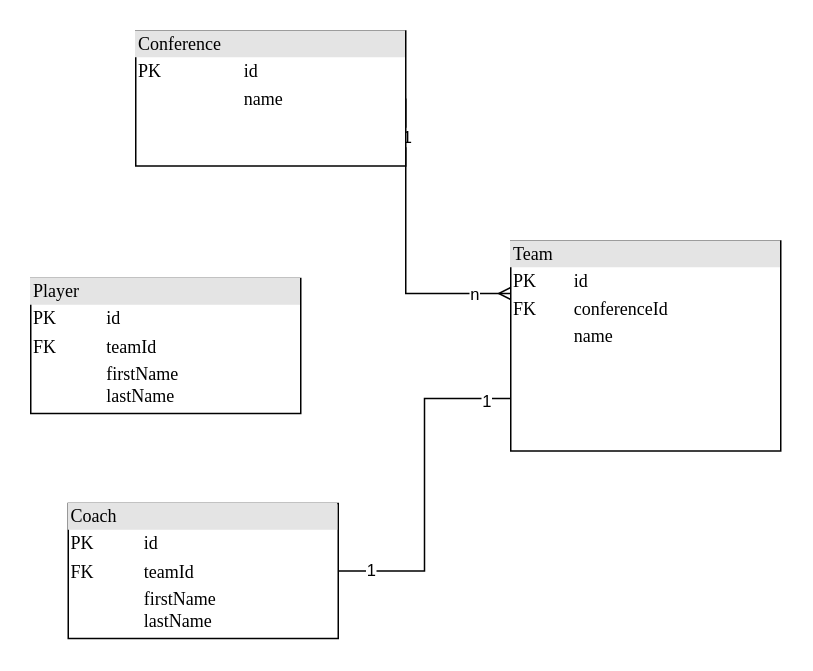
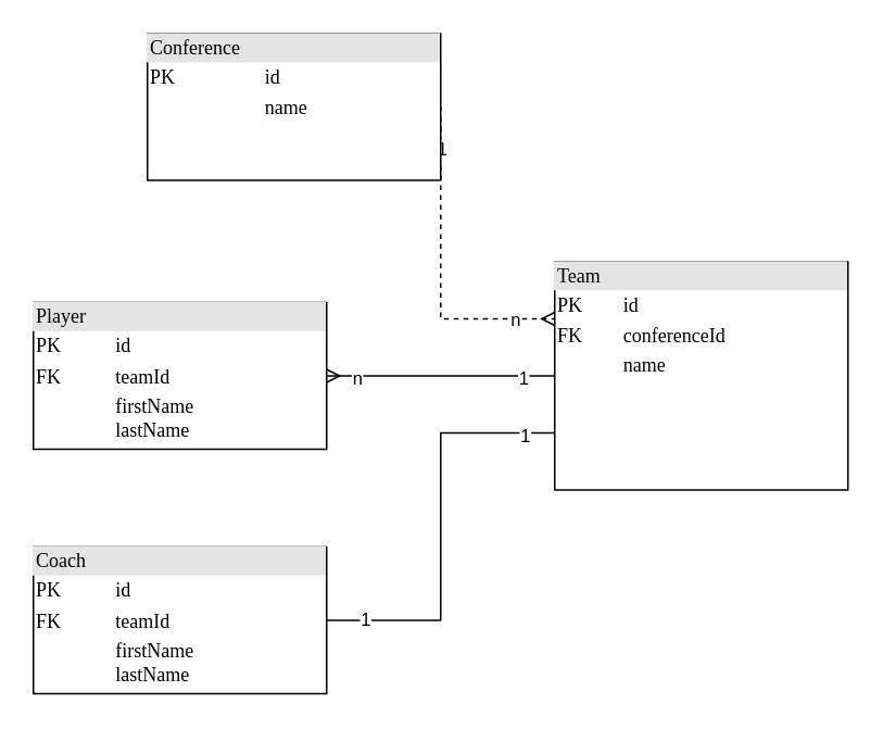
  <mxCell id="0" />
  <mxCell id="1" parent="0" />
  <mxCell id="2" value="&lt;div style=&quot;box-sizing: border-box ; width: 100% ; background: #e4e4e4 ; padding: 2px&quot;&gt;Player&lt;/div&gt;&lt;table style=&quot;width: 100% ; font-size: 1em&quot; cellpadding=&quot;2&quot; cellspacing=&quot;0&quot;&gt;&lt;tbody&gt;&lt;tr&gt;&lt;td&gt;PK&lt;/td&gt;&lt;td&gt;id&lt;/td&gt;&lt;/tr&gt;&lt;tr&gt;&lt;td&gt;FK&lt;/td&gt;&lt;td&gt;teamId&lt;/td&gt;&lt;/tr&gt;&lt;tr&gt;&lt;td&gt;&lt;/td&gt;&lt;td&gt;firstName&lt;br&gt;lastName&lt;br&gt;&lt;/td&gt;&lt;/tr&gt;&lt;/tbody&gt;&lt;/table&gt;" style="verticalAlign=top;align=left;overflow=fill;html=1;rounded=0;shadow=0;comic=0;labelBackgroundColor=none;strokeWidth=1;fontFamily=Verdana;fontSize=12" parent="1" vertex="1"><mxGeometry x="20" y="185" width="180" height="90" as="geometry" /></mxCell>
+ <mxCell id="3" style="edgeStyle=orthogonalEdgeStyle;rounded=0;orthogonalLoop=1;jettySize=auto;html=1;exitX=0;exitY=0.5;exitDx=0;exitDy=0;endArrow=ERmany;endFill=0;" edge="1" parent="1" source="9" target="2"><mxGeometry relative="1" as="geometry" /></mxCell>
+ <mxCell id="4" value="1" style="edgeLabel;html=1;align=center;verticalAlign=middle;resizable=0;points=[];" vertex="1" connectable="0" parent="3"><mxGeometry x="-0.714" y="1" relative="1" as="geometry"><mxPoint as="offset" /></mxGeometry></mxCell>
+ <mxCell id="5" value="n" style="edgeLabel;html=1;align=center;verticalAlign=middle;resizable=0;points=[];" vertex="1" connectable="0" parent="3"><mxGeometry x="0.743" y="1" relative="1" as="geometry"><mxPoint as="offset" /></mxGeometry></mxCell>
  <mxCell id="6" style="edgeStyle=orthogonalEdgeStyle;rounded=0;orthogonalLoop=1;jettySize=auto;html=1;exitX=0;exitY=0.75;exitDx=0;exitDy=0;entryX=1;entryY=0.5;entryDx=0;entryDy=0;endArrow=none;endFill=0;" edge="1" parent="1" source="9" target="14"><mxGeometry relative="1" as="geometry" /></mxCell>
  <mxCell id="7" value="1" style="edgeLabel;html=1;align=center;verticalAlign=middle;resizable=0;points=[];" vertex="1" connectable="0" parent="6"><mxGeometry x="0.82" y="-1" relative="1" as="geometry"><mxPoint as="offset" /></mxGeometry></mxCell>
  <mxCell id="8" value="1" style="edgeLabel;html=1;align=center;verticalAlign=middle;resizable=0;points=[];" vertex="1" connectable="0" parent="6"><mxGeometry x="-0.851" y="1" relative="1" as="geometry"><mxPoint as="offset" /></mxGeometry></mxCell>
  <mxCell id="9" value="&lt;div style=&quot;box-sizing: border-box ; width: 100% ; background: #e4e4e4 ; padding: 2px&quot;&gt;Team&lt;/div&gt;&lt;table style=&quot;width: 100% ; font-size: 1em&quot; cellpadding=&quot;2&quot; cellspacing=&quot;0&quot;&gt;&lt;tbody&gt;&lt;tr&gt;&lt;td&gt;PK&lt;/td&gt;&lt;td&gt;id&lt;/td&gt;&lt;/tr&gt;&lt;tr&gt;&lt;td&gt;FK&lt;/td&gt;&lt;td&gt;conferenceId&lt;/td&gt;&lt;/tr&gt;&lt;tr&gt;&lt;td&gt;&lt;/td&gt;&lt;td&gt;name&lt;/td&gt;&lt;/tr&gt;&lt;tr&gt;&lt;td&gt;&lt;br&gt;&lt;/td&gt;&lt;td&gt;&lt;br&gt;&lt;/td&gt;&lt;/tr&gt;&lt;tr&gt;&lt;td&gt;&lt;br&gt;&lt;/td&gt;&lt;td&gt;&lt;br&gt;&lt;/td&gt;&lt;/tr&gt;&lt;tr&gt;&lt;td&gt;&lt;br&gt;&lt;/td&gt;&lt;td&gt;&lt;br&gt;&lt;/td&gt;&lt;/tr&gt;&lt;/tbody&gt;&lt;/table&gt;" style="verticalAlign=top;align=left;overflow=fill;html=1;rounded=0;shadow=0;comic=0;labelBackgroundColor=none;strokeWidth=1;fontFamily=Verdana;fontSize=12" parent="1" vertex="1"><mxGeometry x="340" y="160" width="180" height="140" as="geometry" /></mxCell>
- <mxCell id="10" style="edgeStyle=orthogonalEdgeStyle;rounded=0;orthogonalLoop=1;jettySize=auto;html=1;exitX=1;exitY=0.5;exitDx=0;exitDy=0;entryX=0;entryY=0.25;entryDx=0;entryDy=0;endArrow=ERmany;endFill=0;" edge="1" parent="1" source="13" target="9"><mxGeometry relative="1" as="geometry"><Array as="points"><mxPoint x="270" y="80" /><mxPoint x="270" y="195" /></Array></mxGeometry></mxCell>
+ <mxCell id="10" style="edgeStyle=orthogonalEdgeStyle;rounded=0;orthogonalLoop=1;jettySize=auto;html=1;exitX=1;exitY=0.5;exitDx=0;exitDy=0;entryX=0;entryY=0.25;entryDx=0;entryDy=0;endArrow=ERmany;endFill=0;dashed=1;" edge="1" parent="1" source="13" target="9"><mxGeometry relative="1" as="geometry"><Array as="points"><mxPoint x="270" y="80" /><mxPoint x="270" y="195" /></Array></mxGeometry></mxCell>
  <mxCell id="11" value="1" style="edgeLabel;html=1;align=center;verticalAlign=middle;resizable=0;points=[];" vertex="1" connectable="0" parent="10"><mxGeometry x="-0.749" relative="1" as="geometry"><mxPoint as="offset" /></mxGeometry></mxCell>
  <mxCell id="12" value="n" style="edgeLabel;html=1;align=center;verticalAlign=middle;resizable=0;points=[];" vertex="1" connectable="0" parent="10"><mxGeometry x="0.749" relative="1" as="geometry"><mxPoint as="offset" /></mxGeometry></mxCell>
  <mxCell id="13" value="&lt;div style=&quot;box-sizing: border-box ; width: 100% ; background: #e4e4e4 ; padding: 2px&quot;&gt;Conference&lt;/div&gt;&lt;table style=&quot;width: 100% ; font-size: 1em&quot; cellpadding=&quot;2&quot; cellspacing=&quot;0&quot;&gt;&lt;tbody&gt;&lt;tr&gt;&lt;td&gt;PK&lt;/td&gt;&lt;td&gt;id&lt;/td&gt;&lt;/tr&gt;&lt;tr&gt;&lt;td&gt;&lt;br&gt;&lt;/td&gt;&lt;td&gt;name&lt;/td&gt;&lt;/tr&gt;&lt;tr&gt;&lt;td&gt;&lt;/td&gt;&lt;td&gt;&lt;br&gt;&lt;/td&gt;&lt;/tr&gt;&lt;/tbody&gt;&lt;/table&gt;" style="verticalAlign=top;align=left;overflow=fill;html=1;rounded=0;shadow=0;comic=0;labelBackgroundColor=none;strokeWidth=1;fontFamily=Verdana;fontSize=12" parent="1" vertex="1"><mxGeometry x="90" y="20" width="180" height="90" as="geometry" /></mxCell>
- <mxCell id="14" value="&lt;div style=&quot;box-sizing: border-box ; width: 100% ; background: #e4e4e4 ; padding: 2px&quot;&gt;Coach&lt;/div&gt;&lt;table style=&quot;width: 100% ; font-size: 1em&quot; cellpadding=&quot;2&quot; cellspacing=&quot;0&quot;&gt;&lt;tbody&gt;&lt;tr&gt;&lt;td&gt;PK&lt;/td&gt;&lt;td&gt;id&lt;/td&gt;&lt;/tr&gt;&lt;tr&gt;&lt;td&gt;FK&lt;/td&gt;&lt;td&gt;teamId&lt;/td&gt;&lt;/tr&gt;&lt;tr&gt;&lt;td&gt;&lt;/td&gt;&lt;td&gt;firstName&lt;br&gt;lastName&lt;br&gt;&lt;/td&gt;&lt;/tr&gt;&lt;/tbody&gt;&lt;/table&gt;" style="verticalAlign=top;align=left;overflow=fill;html=1;rounded=0;shadow=0;comic=0;labelBackgroundColor=none;strokeWidth=1;fontFamily=Verdana;fontSize=12" vertex="1" parent="1"><mxGeometry x="45" y="335" width="180" height="90" as="geometry" /></mxCell>
+ <mxCell id="14" value="&lt;div style=&quot;box-sizing: border-box ; width: 100% ; background: #e4e4e4 ; padding: 2px&quot;&gt;Coach&lt;/div&gt;&lt;table style=&quot;width: 100% ; font-size: 1em&quot; cellpadding=&quot;2&quot; cellspacing=&quot;0&quot;&gt;&lt;tbody&gt;&lt;tr&gt;&lt;td&gt;PK&lt;/td&gt;&lt;td&gt;id&lt;/td&gt;&lt;/tr&gt;&lt;tr&gt;&lt;td&gt;FK&lt;/td&gt;&lt;td&gt;teamId&lt;/td&gt;&lt;/tr&gt;&lt;tr&gt;&lt;td&gt;&lt;/td&gt;&lt;td&gt;firstName&lt;br&gt;lastName&lt;br&gt;&lt;/td&gt;&lt;/tr&gt;&lt;/tbody&gt;&lt;/table&gt;" style="verticalAlign=top;align=left;overflow=fill;html=1;rounded=0;shadow=0;comic=0;labelBackgroundColor=none;strokeWidth=1;fontFamily=Verdana;fontSize=12" vertex="1" parent="1"><mxGeometry x="20" y="335" width="180" height="90" as="geometry" /></mxCell>
